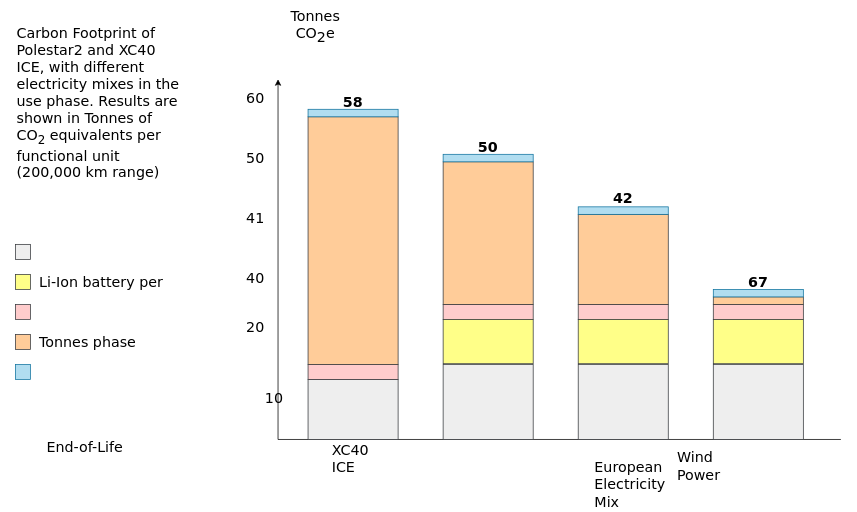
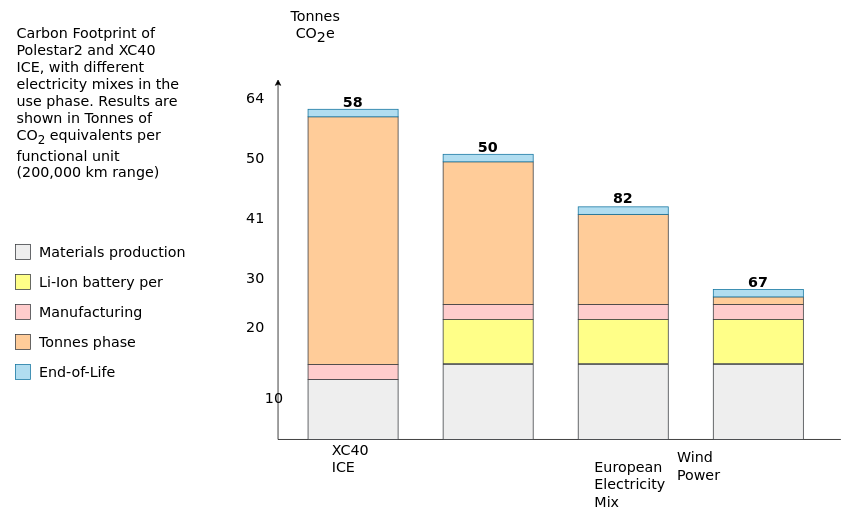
  <mxCell id="0" />
  <mxCell id="1" parent="0" />
  <mxCell id="2" value="" style="endArrow=classic;html=1;rounded=0;fontFamily=Dejavu Sans;" parent="1" edge="1"><mxGeometry width="50" height="50" relative="1" as="geometry"><mxPoint x="370" y="585" as="sourcePoint" /><mxPoint x="370" y="105" as="targetPoint" /></mxGeometry></mxCell>
  <mxCell id="3" value="" style="endArrow=none;html=1;rounded=0;endFill=0;" parent="1" edge="1"><mxGeometry width="50" height="50" relative="1" as="geometry"><mxPoint x="370" y="585" as="sourcePoint" /><mxPoint x="1120" y="585" as="targetPoint" /></mxGeometry></mxCell>
  <mxCell id="4" value="Tonnes&lt;br style=&quot;font-size: 19px;&quot;&gt;CO&lt;sub style=&quot;font-size: 19px;&quot;&gt;2&lt;/sub&gt;e" style="text;html=1;strokeColor=none;fillColor=none;align=center;verticalAlign=middle;whiteSpace=wrap;rounded=0;fontSize=19;fontFamily=Dejavu Sans;" parent="1" vertex="1"><mxGeometry x="390" y="20" width="60" height="30" as="geometry" /></mxCell>
  <mxCell id="5" value="10" style="text;html=1;strokeColor=none;fillColor=none;align=center;verticalAlign=middle;whiteSpace=wrap;rounded=0;fontSize=19;fontFamily=Dejavu Sans;" parent="1" vertex="1"><mxGeometry x="335" y="515" width="60" height="30" as="geometry" /></mxCell>
- <mxCell id="6" value="60" style="text;html=1;strokeColor=none;fillColor=none;align=center;verticalAlign=middle;whiteSpace=wrap;rounded=0;fontSize=19;fontFamily=Dejavu Sans;" parent="1" vertex="1"><mxGeometry x="310" y="115" width="60" height="30" as="geometry" /></mxCell>
+ <mxCell id="6" value="64" style="text;html=1;strokeColor=none;fillColor=none;align=center;verticalAlign=middle;whiteSpace=wrap;rounded=0;fontSize=19;fontFamily=Dejavu Sans;" parent="1" vertex="1"><mxGeometry x="310" y="115" width="60" height="30" as="geometry" /></mxCell>
  <mxCell id="7" value="50" style="text;html=1;strokeColor=none;fillColor=none;align=center;verticalAlign=middle;whiteSpace=wrap;rounded=0;fontSize=19;fontFamily=Dejavu Sans;" parent="1" vertex="1"><mxGeometry x="310" y="195" width="60" height="30" as="geometry" /></mxCell>
  <mxCell id="8" value="41" style="text;html=1;strokeColor=none;fillColor=none;align=center;verticalAlign=middle;whiteSpace=wrap;rounded=0;fontSize=19;fontFamily=Dejavu Sans;" parent="1" vertex="1"><mxGeometry x="310" y="275" width="60" height="30" as="geometry" /></mxCell>
- <mxCell id="9" value="40" style="text;html=1;strokeColor=none;fillColor=none;align=center;verticalAlign=middle;whiteSpace=wrap;rounded=0;fontSize=19;fontFamily=Dejavu Sans;" parent="1" vertex="1"><mxGeometry x="310" y="355" width="60" height="30" as="geometry" /></mxCell>
+ <mxCell id="9" value="30" style="text;html=1;strokeColor=none;fillColor=none;align=center;verticalAlign=middle;whiteSpace=wrap;rounded=0;fontSize=19;fontFamily=Dejavu Sans;" parent="1" vertex="1"><mxGeometry x="310" y="355" width="60" height="30" as="geometry" /></mxCell>
  <mxCell id="10" value="20" style="text;html=1;strokeColor=none;fillColor=none;align=center;verticalAlign=middle;whiteSpace=wrap;rounded=0;fontSize=19;fontFamily=Dejavu Sans;" parent="1" vertex="1"><mxGeometry x="310" y="420" width="60" height="30" as="geometry" /></mxCell>
  <mxCell id="11" value="Carbon Footprint of Polestar2 and XC40 ICE, with different electricity mixes in the use phase. Results are shown in Tonnes of CO&lt;sub&gt;2&lt;/sub&gt;&amp;nbsp;equivalents per functional unit (200,000 km range)" style="text;html=1;strokeColor=none;fillColor=none;align=left;verticalAlign=top;whiteSpace=wrap;rounded=0;fontSize=19;fontFamily=Dejavu Sans;" parent="1" vertex="1"><mxGeometry x="20" y="25" width="230" height="290" as="geometry" /></mxCell>
  <mxCell id="12" value="" style="whiteSpace=wrap;html=1;aspect=fixed;fontFamily=Dejavu Sans;fontSize=19;strokeColor=#36393d;fillColor=#eeeeee;" parent="1" vertex="1"><mxGeometry x="20" y="325" width="20" height="20" as="geometry" /></mxCell>
  <mxCell id="13" value="" style="whiteSpace=wrap;html=1;aspect=fixed;fontFamily=Dejavu Sans;fontSize=19;strokeColor=#36393d;fillColor=#ffff88;" parent="1" vertex="1"><mxGeometry x="20" y="365" width="20" height="20" as="geometry" /></mxCell>
  <mxCell id="14" value="" style="whiteSpace=wrap;html=1;aspect=fixed;fontFamily=Dejavu Sans;fontSize=19;strokeColor=#36393d;fillColor=#ffcccc;" parent="1" vertex="1"><mxGeometry x="20" y="405" width="20" height="20" as="geometry" /></mxCell>
  <mxCell id="15" value="" style="whiteSpace=wrap;html=1;aspect=fixed;fontFamily=Dejavu Sans;fontSize=19;strokeColor=#36393d;fillColor=#ffcc99;" parent="1" vertex="1"><mxGeometry x="20" y="445" width="20" height="20" as="geometry" /></mxCell>
+ <mxCell id="16" value="Materials production" style="text;html=1;strokeColor=none;fillColor=none;align=left;verticalAlign=middle;whiteSpace=wrap;rounded=0;fontFamily=Dejavu Sans;fontSize=19;" parent="1" vertex="1"><mxGeometry y="320" width="240" height="30" as="geometry" x="50" /></mxCell>
  <mxCell id="17" value="Li-Ion battery per" style="text;html=1;strokeColor=none;fillColor=none;align=left;verticalAlign=middle;whiteSpace=wrap;rounded=0;fontFamily=Dejavu Sans;fontSize=19;" parent="1" vertex="1"><mxGeometry y="365" width="270" height="20" as="geometry" x="50" /></mxCell>
+ <mxCell id="18" value="Manufacturing" style="text;html=1;strokeColor=none;fillColor=none;align=left;verticalAlign=middle;whiteSpace=wrap;rounded=0;fontFamily=Dejavu Sans;fontSize=19;" parent="1" vertex="1"><mxGeometry y="405" width="230" height="20" as="geometry" x="50" /></mxCell>
  <mxCell id="19" value="Tonnes phase" style="text;html=1;strokeColor=none;fillColor=none;align=left;verticalAlign=middle;whiteSpace=wrap;rounded=0;fontFamily=Dejavu Sans;fontSize=19;" parent="1" vertex="1"><mxGeometry y="442.5" width="240" height="25" as="geometry" x="50" /></mxCell>
  <mxCell id="20" value="" style="whiteSpace=wrap;html=1;aspect=fixed;fontFamily=Dejavu Sans;fontSize=19;strokeColor=#10739e;fillColor=#b1ddf0;" parent="1" vertex="1"><mxGeometry x="20" y="485" width="20" height="20" as="geometry" /></mxCell>
- <mxCell id="21" value="End-of-Life" style="text;html=1;strokeColor=none;fillColor=none;align=left;verticalAlign=middle;whiteSpace=wrap;rounded=0;fontFamily=Dejavu Sans;fontSize=19;" parent="1" vertex="1"><mxGeometry x="60" y="582.5" width="240" height="25" as="geometry" /></mxCell>
+ <mxCell id="21" value="End-of-Life" style="text;html=1;strokeColor=none;fillColor=none;align=left;verticalAlign=middle;whiteSpace=wrap;rounded=0;fontFamily=Dejavu Sans;fontSize=19;" parent="1" vertex="1"><mxGeometry y="482.5" width="240" height="25" as="geometry" x="50" /></mxCell>
  <mxCell id="22" value="" style="rounded=0;whiteSpace=wrap;html=1;fontFamily=Dejavu Sans;fontSize=22;fillColor=#eeeeee;strokeColor=#36393d;" vertex="1" parent="1"><mxGeometry x="410" y="505" width="120" height="80" as="geometry" /></mxCell>
  <mxCell id="23" value="" style="whiteSpace=wrap;html=1;fontFamily=Dejavu Sans;fontSize=19;strokeColor=#36393d;fillColor=#ffcccc;" vertex="1" parent="1"><mxGeometry x="410" y="485" width="120" height="20" as="geometry" /></mxCell>
  <mxCell id="24" value="" style="whiteSpace=wrap;html=1;fontFamily=Dejavu Sans;fontSize=19;strokeColor=#36393d;fillColor=#ffcc99;" vertex="1" parent="1"><mxGeometry x="410" y="155" width="120" height="330" as="geometry" /></mxCell>
  <mxCell id="25" value="" style="whiteSpace=wrap;html=1;fontFamily=Dejavu Sans;fontSize=19;strokeColor=#10739e;fillColor=#b1ddf0;" vertex="1" parent="1"><mxGeometry x="410" y="145" width="120" height="10" as="geometry" /></mxCell>
  <mxCell id="26" value="58" style="text;html=1;strokeColor=none;fillColor=none;align=center;verticalAlign=middle;whiteSpace=wrap;rounded=0;fontSize=19;fontFamily=Dejavu Sans;fontStyle=1" vertex="1" parent="1"><mxGeometry x="440" y="121" width="60" height="30" as="geometry" /></mxCell>
  <mxCell id="27" value="" style="rounded=0;whiteSpace=wrap;html=1;fontFamily=Dejavu Sans;fontSize=22;fillColor=#eeeeee;strokeColor=#36393d;" vertex="1" parent="1"><mxGeometry x="590" y="485" width="120" height="100" as="geometry" /></mxCell>
  <mxCell id="28" value="" style="whiteSpace=wrap;html=1;fontFamily=Dejavu Sans;fontSize=19;strokeColor=#36393d;fillColor=#ffcccc;" vertex="1" parent="1"><mxGeometry x="590" y="405" width="120" height="20" as="geometry" /></mxCell>
  <mxCell id="29" value="" style="whiteSpace=wrap;html=1;fontFamily=Dejavu Sans;fontSize=19;strokeColor=#36393d;fillColor=#ffcc99;" vertex="1" parent="1"><mxGeometry x="590" y="215" width="120" height="190" as="geometry" /></mxCell>
  <mxCell id="30" value="" style="whiteSpace=wrap;html=1;fontFamily=Dejavu Sans;fontSize=19;strokeColor=#10739e;fillColor=#b1ddf0;" vertex="1" parent="1"><mxGeometry x="590" y="205" width="120" height="10" as="geometry" /></mxCell>
  <mxCell id="31" value="50" style="text;html=1;strokeColor=none;fillColor=none;align=center;verticalAlign=middle;whiteSpace=wrap;rounded=0;fontSize=19;fontFamily=Dejavu Sans;fontStyle=1" vertex="1" parent="1"><mxGeometry x="620" y="180" width="60" height="30" as="geometry" /></mxCell>
  <mxCell id="32" value="" style="whiteSpace=wrap;html=1;fontFamily=Dejavu Sans;fontSize=19;strokeColor=#36393d;fillColor=#ffff88;" vertex="1" parent="1"><mxGeometry x="590" y="425" width="120" height="59" as="geometry" /></mxCell>
  <mxCell id="33" value="" style="rounded=0;whiteSpace=wrap;html=1;fontFamily=Dejavu Sans;fontSize=22;fillColor=#eeeeee;strokeColor=#36393d;" vertex="1" parent="1"><mxGeometry x="770" y="485" width="120" height="100" as="geometry" /></mxCell>
  <mxCell id="34" value="" style="whiteSpace=wrap;html=1;fontFamily=Dejavu Sans;fontSize=19;strokeColor=#36393d;fillColor=#ffcccc;" vertex="1" parent="1"><mxGeometry x="770" y="405" width="120" height="20" as="geometry" /></mxCell>
  <mxCell id="35" value="" style="whiteSpace=wrap;html=1;fontFamily=Dejavu Sans;fontSize=19;strokeColor=#36393d;fillColor=#ffcc99;" vertex="1" parent="1"><mxGeometry x="770" y="285" width="120" height="120" as="geometry" /></mxCell>
  <mxCell id="36" value="" style="whiteSpace=wrap;html=1;fontFamily=Dejavu Sans;fontSize=19;strokeColor=#10739e;fillColor=#b1ddf0;" vertex="1" parent="1"><mxGeometry x="770" y="275" width="120" height="10" as="geometry" /></mxCell>
- <mxCell id="37" value="42" style="text;html=1;strokeColor=none;fillColor=none;align=center;verticalAlign=middle;whiteSpace=wrap;rounded=0;fontSize=19;fontFamily=Dejavu Sans;fontStyle=1" vertex="1" parent="1"><mxGeometry x="800" y="249" width="60" height="30" as="geometry" /></mxCell>
+ <mxCell id="37" value="82" style="text;html=1;strokeColor=none;fillColor=none;align=center;verticalAlign=middle;whiteSpace=wrap;rounded=0;fontSize=19;fontFamily=Dejavu Sans;fontStyle=1" vertex="1" parent="1"><mxGeometry x="800" y="249" width="60" height="30" as="geometry" /></mxCell>
  <mxCell id="38" value="" style="whiteSpace=wrap;html=1;fontFamily=Dejavu Sans;fontSize=19;strokeColor=#36393d;fillColor=#ffff88;" vertex="1" parent="1"><mxGeometry x="770" y="425" width="120" height="59" as="geometry" /></mxCell>
  <mxCell id="39" value="" style="rounded=0;whiteSpace=wrap;html=1;fontFamily=Dejavu Sans;fontSize=22;fillColor=#eeeeee;strokeColor=#36393d;" vertex="1" parent="1"><mxGeometry x="950" y="485" width="120" height="100" as="geometry" /></mxCell>
  <mxCell id="40" value="" style="whiteSpace=wrap;html=1;fontFamily=Dejavu Sans;fontSize=19;strokeColor=#36393d;fillColor=#ffcccc;" vertex="1" parent="1"><mxGeometry x="950" y="405" width="120" height="20" as="geometry" /></mxCell>
  <mxCell id="41" value="" style="whiteSpace=wrap;html=1;fontFamily=Dejavu Sans;fontSize=19;strokeColor=#36393d;fillColor=#ffcc99;" vertex="1" parent="1"><mxGeometry x="950" y="395" width="120" height="10" as="geometry" /></mxCell>
  <mxCell id="42" value="" style="whiteSpace=wrap;html=1;fontFamily=Dejavu Sans;fontSize=19;strokeColor=#10739e;fillColor=#b1ddf0;" vertex="1" parent="1"><mxGeometry x="950" y="385" width="120" height="10" as="geometry" /></mxCell>
  <mxCell id="43" value="67" style="text;html=1;strokeColor=none;fillColor=none;align=center;verticalAlign=middle;whiteSpace=wrap;rounded=0;fontSize=19;fontFamily=Dejavu Sans;fontStyle=1" vertex="1" parent="1"><mxGeometry x="980" y="360" width="60" height="30" as="geometry" /></mxCell>
  <mxCell id="44" value="" style="whiteSpace=wrap;html=1;fontFamily=Dejavu Sans;fontSize=19;strokeColor=#36393d;fillColor=#ffff88;" vertex="1" parent="1"><mxGeometry x="950" y="425" width="120" height="59" as="geometry" /></mxCell>
  <mxCell id="45" value="XC40&lt;br&gt;ICE" style="text;html=1;strokeColor=none;fillColor=none;align=left;verticalAlign=middle;whiteSpace=wrap;rounded=0;fontSize=19;fontFamily=Dejavu Sans;" vertex="1" parent="1"><mxGeometry x="440" y="595" width="60" height="30" as="geometry" /></mxCell>
  <mxCell id="46" value="European&lt;br&gt;Electricity&lt;br&gt;Mix" style="text;html=1;strokeColor=none;fillColor=none;align=left;verticalAlign=middle;whiteSpace=wrap;rounded=0;fontSize=19;fontFamily=Dejavu Sans;" vertex="1" parent="1"><mxGeometry x="790" y="630" width="60" height="30" as="geometry" /></mxCell>
  <mxCell id="47" value="Wind Power" style="text;html=1;strokeColor=none;fillColor=none;align=left;verticalAlign=middle;whiteSpace=wrap;rounded=0;fontSize=19;fontFamily=Dejavu Sans;" vertex="1" parent="1"><mxGeometry x="900" y="605" width="60" height="30" as="geometry" /></mxCell>
